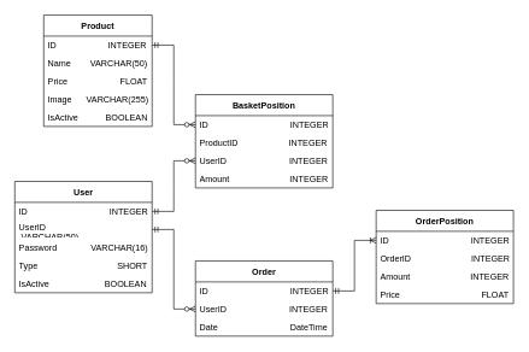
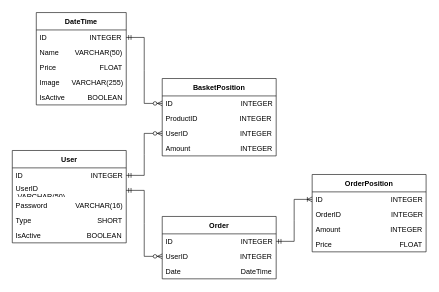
  <mxCell id="0" />
  <mxCell id="1" parent="0" />
- <mxCell id="2" value="Product" style="swimlane;fontStyle=1;align=center;verticalAlign=middle;childLayout=stackLayout;horizontal=1;startSize=29;horizontalStack=0;resizeParent=1;resizeParentMax=0;resizeLast=0;collapsible=0;marginBottom=0;html=1;whiteSpace=wrap;" vertex="1" parent="1"><mxGeometry x="60" y="20" width="150" height="154" as="geometry" /></mxCell>
+ <mxCell id="2" value="DateTime" style="swimlane;fontStyle=1;align=center;verticalAlign=middle;childLayout=stackLayout;horizontal=1;startSize=29;horizontalStack=0;resizeParent=1;resizeParentMax=0;resizeLast=0;collapsible=0;marginBottom=0;html=1;whiteSpace=wrap;" vertex="1" parent="1"><mxGeometry x="60" y="20" width="150" height="154" as="geometry" /></mxCell>
  <mxCell id="3" value="ID&lt;span style=&quot;white-space: pre;&quot;&gt;&#09;&lt;span style=&quot;white-space: pre;&quot;&gt;&#09;&lt;/span&gt; &lt;/span&gt;&amp;nbsp; &amp;nbsp; &amp;nbsp; &amp;nbsp; INTEGER" style="text;html=1;strokeColor=none;fillColor=none;align=left;verticalAlign=middle;spacingLeft=4;spacingRight=4;overflow=hidden;rotatable=0;points=[[0,0.5],[1,0.5]];portConstraint=eastwest;whiteSpace=wrap;" vertex="1" parent="2"><mxGeometry y="29" width="150" height="25" as="geometry" /></mxCell>
  <mxCell id="4" value="Name&amp;nbsp; &amp;nbsp; &amp;nbsp; &amp;nbsp; VARCHAR(50)" style="text;html=1;strokeColor=none;fillColor=none;align=left;verticalAlign=middle;spacingLeft=4;spacingRight=4;overflow=hidden;rotatable=0;points=[[0,0.5],[1,0.5]];portConstraint=eastwest;whiteSpace=wrap;" vertex="1" parent="2"><mxGeometry y="54" width="150" height="25" as="geometry" /></mxCell>
  <mxCell id="5" value="Price &lt;span style=&quot;white-space: pre;&quot;&gt;&#09;&lt;/span&gt;&lt;span style=&quot;white-space: pre;&quot;&gt;&#09;&lt;/span&gt;&amp;nbsp; &amp;nbsp; &amp;nbsp; FLOAT" style="text;html=1;strokeColor=none;fillColor=none;align=left;verticalAlign=middle;spacingLeft=4;spacingRight=4;overflow=hidden;rotatable=0;points=[[0,0.5],[1,0.5]];portConstraint=eastwest;whiteSpace=wrap;" vertex="1" parent="2"><mxGeometry y="79" width="150" height="25" as="geometry" /></mxCell>
  <mxCell id="6" value="Image&amp;nbsp; &amp;nbsp; &amp;nbsp; VARCHAR(255)" style="text;html=1;strokeColor=none;fillColor=none;align=left;verticalAlign=middle;spacingLeft=4;spacingRight=4;overflow=hidden;rotatable=0;points=[[0,0.5],[1,0.5]];portConstraint=eastwest;whiteSpace=wrap;" vertex="1" parent="2"><mxGeometry y="104" width="150" height="25" as="geometry" /></mxCell>
  <mxCell id="7" value="IsActive&lt;span style=&quot;white-space: pre;&quot;&gt;&#09;&lt;/span&gt;&amp;nbsp; &amp;nbsp; &amp;nbsp; &amp;nbsp; BOOLEAN" style="text;html=1;strokeColor=none;fillColor=none;align=left;verticalAlign=middle;spacingLeft=4;spacingRight=4;overflow=hidden;rotatable=0;points=[[0,0.5],[1,0.5]];portConstraint=eastwest;whiteSpace=wrap;" vertex="1" parent="2"><mxGeometry y="129" width="150" height="25" as="geometry" /></mxCell>
  <mxCell id="8" value="User" style="swimlane;fontStyle=1;align=center;verticalAlign=middle;childLayout=stackLayout;horizontal=1;startSize=29;horizontalStack=0;resizeParent=1;resizeParentMax=0;resizeLast=0;collapsible=0;marginBottom=0;html=1;whiteSpace=wrap;" vertex="1" parent="1"><mxGeometry x="20" y="250" width="190" height="154" as="geometry" /></mxCell>
  <mxCell id="9" value="ID&amp;nbsp; &amp;nbsp; &amp;nbsp; &amp;nbsp; &amp;nbsp; &amp;nbsp; &amp;nbsp; &amp;nbsp; &amp;nbsp; &amp;nbsp; &amp;nbsp; &amp;nbsp; &amp;nbsp; &amp;nbsp; &amp;nbsp; &amp;nbsp; &amp;nbsp; INTEGER" style="text;html=1;strokeColor=none;fillColor=none;align=left;verticalAlign=middle;spacingLeft=4;spacingRight=4;overflow=hidden;rotatable=0;points=[[0,0.5],[1,0.5]];portConstraint=eastwest;whiteSpace=wrap;" vertex="1" parent="8"><mxGeometry y="29" width="190" height="25" as="geometry" /></mxCell>
  <mxCell id="10" value="UserID&amp;nbsp; &amp;nbsp; &amp;nbsp; &amp;nbsp; &amp;nbsp; &amp;nbsp; &amp;nbsp; &amp;nbsp; &amp;nbsp; &amp;nbsp; &amp;nbsp;VARCHAR(50)" style="text;html=1;strokeColor=none;fillColor=none;align=left;verticalAlign=middle;spacingLeft=4;spacingRight=4;overflow=hidden;rotatable=0;points=[[0,0.5],[1,0.5]];portConstraint=eastwest;whiteSpace=wrap;" vertex="1" parent="8"><mxGeometry y="54" width="190" height="25" as="geometry" /></mxCell>
  <mxCell id="11" value="Password&amp;nbsp; &amp;nbsp; &amp;nbsp; &amp;nbsp; &amp;nbsp; &amp;nbsp; &amp;nbsp; VARCHAR(16)" style="text;html=1;strokeColor=none;fillColor=none;align=left;verticalAlign=middle;spacingLeft=4;spacingRight=4;overflow=hidden;rotatable=0;points=[[0,0.5],[1,0.5]];portConstraint=eastwest;whiteSpace=wrap;" vertex="1" parent="8"><mxGeometry y="79" width="190" height="25" as="geometry" /></mxCell>
  <mxCell id="12" value="Type&amp;nbsp; &amp;nbsp; &amp;nbsp; &amp;nbsp; &amp;nbsp; &amp;nbsp; &amp;nbsp; &amp;nbsp; &amp;nbsp; &amp;nbsp; &amp;nbsp; &amp;nbsp; &amp;nbsp; &amp;nbsp; &amp;nbsp; &amp;nbsp; &amp;nbsp;SHORT" style="text;html=1;strokeColor=none;fillColor=none;align=left;verticalAlign=middle;spacingLeft=4;spacingRight=4;overflow=hidden;rotatable=0;points=[[0,0.5],[1,0.5]];portConstraint=eastwest;whiteSpace=wrap;" vertex="1" parent="8"><mxGeometry y="104" width="190" height="25" as="geometry" /></mxCell>
  <mxCell id="13" value="IsActive&amp;nbsp; &amp;nbsp; &amp;nbsp; &amp;nbsp; &amp;nbsp; &amp;nbsp; &amp;nbsp; &amp;nbsp; &amp;nbsp; &amp;nbsp; &amp;nbsp; &amp;nbsp;BOOLEAN" style="text;html=1;strokeColor=none;fillColor=none;align=left;verticalAlign=middle;spacingLeft=4;spacingRight=4;overflow=hidden;rotatable=0;points=[[0,0.5],[1,0.5]];portConstraint=eastwest;whiteSpace=wrap;" vertex="1" parent="8"><mxGeometry y="129" width="190" height="25" as="geometry" /></mxCell>
  <mxCell id="14" value="BasketPosition" style="swimlane;fontStyle=1;align=center;verticalAlign=middle;childLayout=stackLayout;horizontal=1;startSize=29;horizontalStack=0;resizeParent=1;resizeParentMax=0;resizeLast=0;collapsible=0;marginBottom=0;html=1;whiteSpace=wrap;" vertex="1" parent="1"><mxGeometry x="270" y="130" width="190" height="129" as="geometry" /></mxCell>
  <mxCell id="15" value="ID&amp;nbsp; &amp;nbsp; &amp;nbsp; &amp;nbsp; &amp;nbsp; &amp;nbsp; &amp;nbsp; &amp;nbsp; &amp;nbsp; &amp;nbsp; &amp;nbsp; &amp;nbsp; &amp;nbsp; &amp;nbsp; &amp;nbsp; &amp;nbsp; &amp;nbsp; INTEGER" style="text;html=1;strokeColor=none;fillColor=none;align=left;verticalAlign=middle;spacingLeft=4;spacingRight=4;overflow=hidden;rotatable=0;points=[[0,0.5],[1,0.5]];portConstraint=eastwest;whiteSpace=wrap;" vertex="1" parent="14"><mxGeometry y="29" width="190" height="25" as="geometry" /></mxCell>
  <mxCell id="16" value="ProductID&amp;nbsp; &amp;nbsp; &amp;nbsp; &amp;nbsp; &amp;nbsp; &amp;nbsp; &amp;nbsp; &amp;nbsp; &amp;nbsp; &amp;nbsp; &amp;nbsp;INTEGER" style="text;html=1;strokeColor=none;fillColor=none;align=left;verticalAlign=middle;spacingLeft=4;spacingRight=4;overflow=hidden;rotatable=0;points=[[0,0.5],[1,0.5]];portConstraint=eastwest;whiteSpace=wrap;" vertex="1" parent="14"><mxGeometry y="54" width="190" height="25" as="geometry" /></mxCell>
  <mxCell id="17" value="UserID&amp;nbsp; &amp;nbsp; &amp;nbsp; &amp;nbsp; &amp;nbsp; &amp;nbsp; &amp;nbsp; &amp;nbsp; &amp;nbsp; &amp;nbsp; &amp;nbsp; &amp;nbsp; &amp;nbsp; INTEGER" style="text;html=1;strokeColor=none;fillColor=none;align=left;verticalAlign=middle;spacingLeft=4;spacingRight=4;overflow=hidden;rotatable=0;points=[[0,0.5],[1,0.5]];portConstraint=eastwest;whiteSpace=wrap;" vertex="1" parent="14"><mxGeometry y="79" width="190" height="25" as="geometry" /></mxCell>
  <mxCell id="18" value="Amount&amp;nbsp; &amp;nbsp; &amp;nbsp; &amp;nbsp; &amp;nbsp; &amp;nbsp; &amp;nbsp; &amp;nbsp; &amp;nbsp; &amp;nbsp; &amp;nbsp; &amp;nbsp; &amp;nbsp;INTEGER" style="text;html=1;strokeColor=none;fillColor=none;align=left;verticalAlign=middle;spacingLeft=4;spacingRight=4;overflow=hidden;rotatable=0;points=[[0,0.5],[1,0.5]];portConstraint=eastwest;whiteSpace=wrap;" vertex="1" parent="14"><mxGeometry y="104" width="190" height="25" as="geometry" /></mxCell>
  <mxCell id="19" value="Order" style="swimlane;fontStyle=1;align=center;verticalAlign=middle;childLayout=stackLayout;horizontal=1;startSize=29;horizontalStack=0;resizeParent=1;resizeParentMax=0;resizeLast=0;collapsible=0;marginBottom=0;html=1;whiteSpace=wrap;" vertex="1" parent="1"><mxGeometry x="270" y="360" width="190" height="104" as="geometry" /></mxCell>
  <mxCell id="20" value="ID&amp;nbsp; &amp;nbsp; &amp;nbsp; &amp;nbsp; &amp;nbsp; &amp;nbsp; &amp;nbsp; &amp;nbsp; &amp;nbsp; &amp;nbsp; &amp;nbsp; &amp;nbsp; &amp;nbsp; &amp;nbsp; &amp;nbsp; &amp;nbsp; &amp;nbsp; INTEGER" style="text;html=1;strokeColor=none;fillColor=none;align=left;verticalAlign=middle;spacingLeft=4;spacingRight=4;overflow=hidden;rotatable=0;points=[[0,0.5],[1,0.5]];portConstraint=eastwest;whiteSpace=wrap;" vertex="1" parent="19"><mxGeometry y="29" width="190" height="25" as="geometry" /></mxCell>
  <mxCell id="21" value="UserID&amp;nbsp; &amp;nbsp; &amp;nbsp; &amp;nbsp; &amp;nbsp; &amp;nbsp; &amp;nbsp; &amp;nbsp; &amp;nbsp; &amp;nbsp; &amp;nbsp; &amp;nbsp; &amp;nbsp; INTEGER" style="text;html=1;strokeColor=none;fillColor=none;align=left;verticalAlign=middle;spacingLeft=4;spacingRight=4;overflow=hidden;rotatable=0;points=[[0,0.5],[1,0.5]];portConstraint=eastwest;whiteSpace=wrap;" vertex="1" parent="19"><mxGeometry y="54" width="190" height="25" as="geometry" /></mxCell>
  <mxCell id="22" value="Date&amp;nbsp; &amp;nbsp; &amp;nbsp; &amp;nbsp; &amp;nbsp; &amp;nbsp; &amp;nbsp; &amp;nbsp; &amp;nbsp; &amp;nbsp; &amp;nbsp; &amp;nbsp; &amp;nbsp; &amp;nbsp; &amp;nbsp; DateTime" style="text;html=1;strokeColor=none;fillColor=none;align=left;verticalAlign=middle;spacingLeft=4;spacingRight=4;overflow=hidden;rotatable=0;points=[[0,0.5],[1,0.5]];portConstraint=eastwest;whiteSpace=wrap;" vertex="1" parent="19"><mxGeometry y="79" width="190" height="25" as="geometry" /></mxCell>
  <mxCell id="23" value="OrderPosition" style="swimlane;fontStyle=1;align=center;verticalAlign=middle;childLayout=stackLayout;horizontal=1;startSize=29;horizontalStack=0;resizeParent=1;resizeParentMax=0;resizeLast=0;collapsible=0;marginBottom=0;html=1;whiteSpace=wrap;" vertex="1" parent="1"><mxGeometry x="520" y="290" width="190" height="129" as="geometry" /></mxCell>
  <mxCell id="24" value="ID&amp;nbsp; &amp;nbsp; &amp;nbsp; &amp;nbsp; &amp;nbsp; &amp;nbsp; &amp;nbsp; &amp;nbsp; &amp;nbsp; &amp;nbsp; &amp;nbsp; &amp;nbsp; &amp;nbsp; &amp;nbsp; &amp;nbsp; &amp;nbsp; &amp;nbsp; INTEGER" style="text;html=1;strokeColor=none;fillColor=none;align=left;verticalAlign=middle;spacingLeft=4;spacingRight=4;overflow=hidden;rotatable=0;points=[[0,0.5],[1,0.5]];portConstraint=eastwest;whiteSpace=wrap;" vertex="1" parent="23"><mxGeometry y="29" width="190" height="25" as="geometry" /></mxCell>
  <mxCell id="25" value="OrderID&amp;nbsp; &amp;nbsp; &amp;nbsp; &amp;nbsp; &amp;nbsp; &amp;nbsp; &amp;nbsp; &amp;nbsp; &amp;nbsp; &amp;nbsp; &amp;nbsp; &amp;nbsp; &amp;nbsp;INTEGER" style="text;html=1;strokeColor=none;fillColor=none;align=left;verticalAlign=middle;spacingLeft=4;spacingRight=4;overflow=hidden;rotatable=0;points=[[0,0.5],[1,0.5]];portConstraint=eastwest;whiteSpace=wrap;" vertex="1" parent="23"><mxGeometry y="54" width="190" height="25" as="geometry" /></mxCell>
  <mxCell id="26" value="Amount&amp;nbsp; &amp;nbsp; &amp;nbsp; &amp;nbsp; &amp;nbsp; &amp;nbsp; &amp;nbsp; &amp;nbsp; &amp;nbsp; &amp;nbsp; &amp;nbsp; &amp;nbsp; &amp;nbsp;INTEGER" style="text;html=1;strokeColor=none;fillColor=none;align=left;verticalAlign=middle;spacingLeft=4;spacingRight=4;overflow=hidden;rotatable=0;points=[[0,0.5],[1,0.5]];portConstraint=eastwest;whiteSpace=wrap;" vertex="1" parent="23"><mxGeometry y="79" width="190" height="25" as="geometry" /></mxCell>
  <mxCell id="27" value="Price &lt;span style=&quot;white-space: pre;&quot;&gt;&#09;&lt;/span&gt;&lt;span style=&quot;white-space: pre;&quot;&gt;&#09;&lt;/span&gt;&amp;nbsp; &amp;nbsp; &amp;nbsp; &amp;nbsp; &amp;nbsp; &amp;nbsp; &amp;nbsp; &amp;nbsp; &amp;nbsp; FLOAT" style="text;html=1;strokeColor=none;fillColor=none;align=left;verticalAlign=middle;spacingLeft=4;spacingRight=4;overflow=hidden;rotatable=0;points=[[0,0.5],[1,0.5]];portConstraint=eastwest;whiteSpace=wrap;" vertex="1" parent="23"><mxGeometry y="104" width="190" height="25" as="geometry" /></mxCell>
  <mxCell id="28" value="" style="edgeStyle=entityRelationEdgeStyle;fontSize=12;html=1;endArrow=ERoneToMany;startArrow=ERmandOne;rounded=0;" edge="1" parent="1" source="20" target="24"><mxGeometry width="100" height="100" relative="1" as="geometry"><mxPoint x="500" y="60" as="sourcePoint" /><mxPoint x="610" y="205" as="targetPoint" /></mxGeometry></mxCell>
  <mxCell id="29" value="" style="edgeStyle=entityRelationEdgeStyle;fontSize=12;html=1;endArrow=ERzeroToMany;startArrow=ERmandOne;rounded=0;" edge="1" parent="1" source="3" target="15"><mxGeometry width="100" height="100" relative="1" as="geometry"><mxPoint x="300" y="100" as="sourcePoint" /><mxPoint x="400" y="0" as="targetPoint" /></mxGeometry></mxCell>
  <mxCell id="30" value="" style="edgeStyle=entityRelationEdgeStyle;fontSize=12;html=1;endArrow=ERzeroToMany;startArrow=ERmandOne;rounded=0;" edge="1" parent="1" source="9" target="17"><mxGeometry width="100" height="100" relative="1" as="geometry"><mxPoint x="520" y="90" as="sourcePoint" /><mxPoint x="580" y="200" as="targetPoint" /></mxGeometry></mxCell>
  <mxCell id="31" value="" style="edgeStyle=entityRelationEdgeStyle;fontSize=12;html=1;endArrow=ERzeroToMany;startArrow=ERmandOne;rounded=0;exitX=1;exitY=0.5;exitDx=0;exitDy=0;" edge="1" parent="1" source="10" target="21"><mxGeometry width="100" height="100" relative="1" as="geometry"><mxPoint x="250" y="329" as="sourcePoint" /><mxPoint x="310" y="259" as="targetPoint" /></mxGeometry></mxCell>
